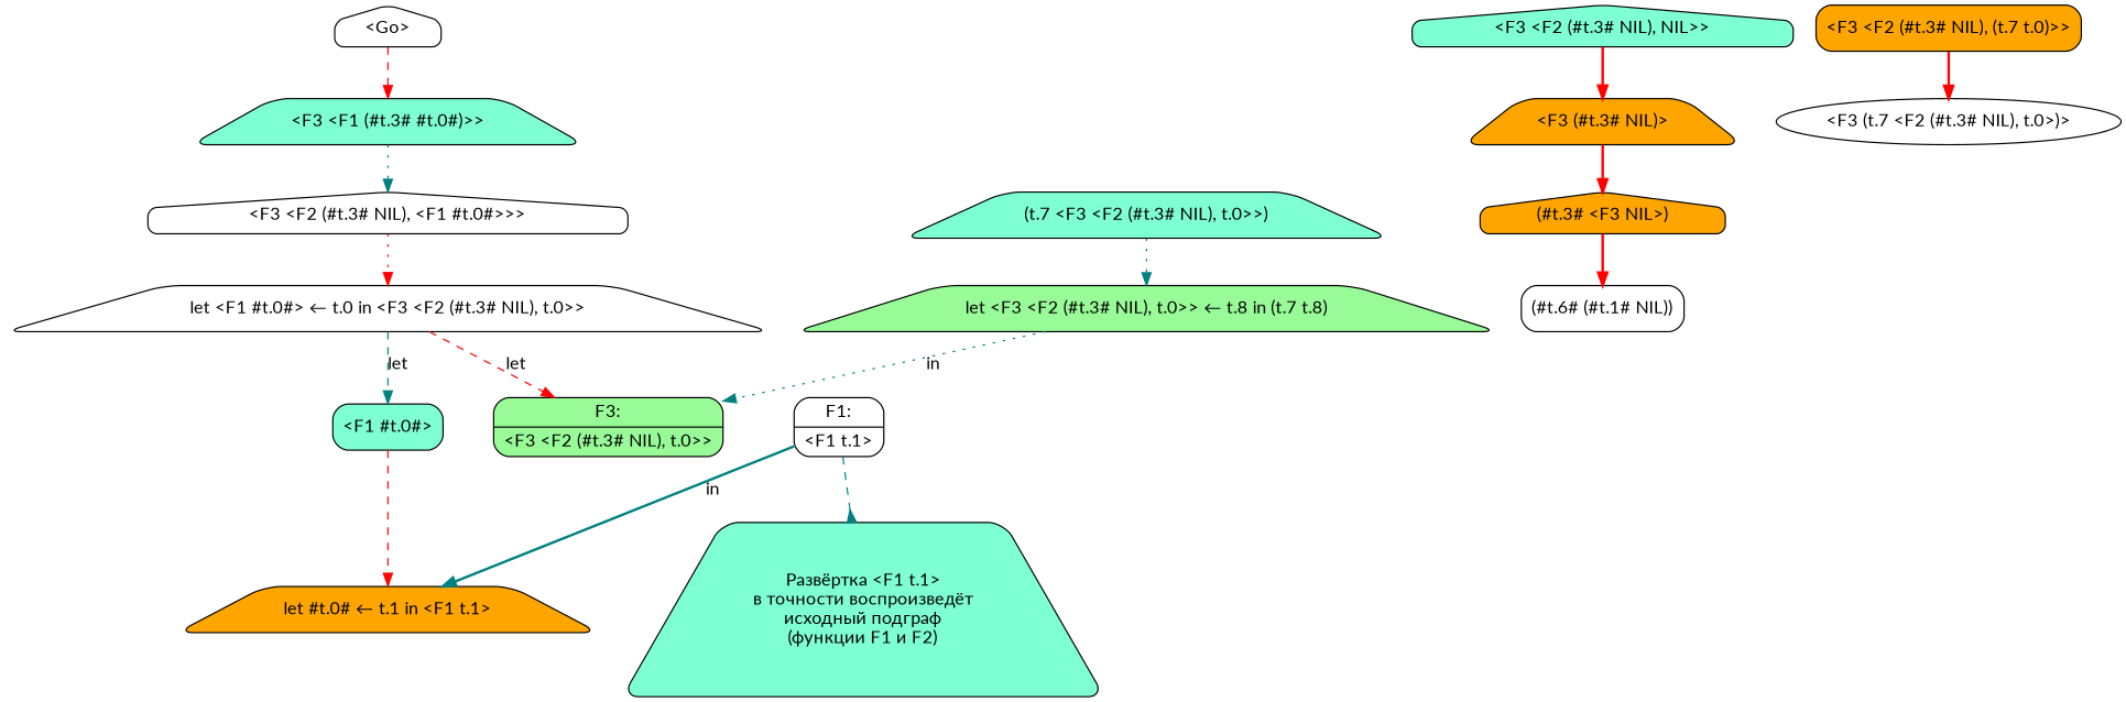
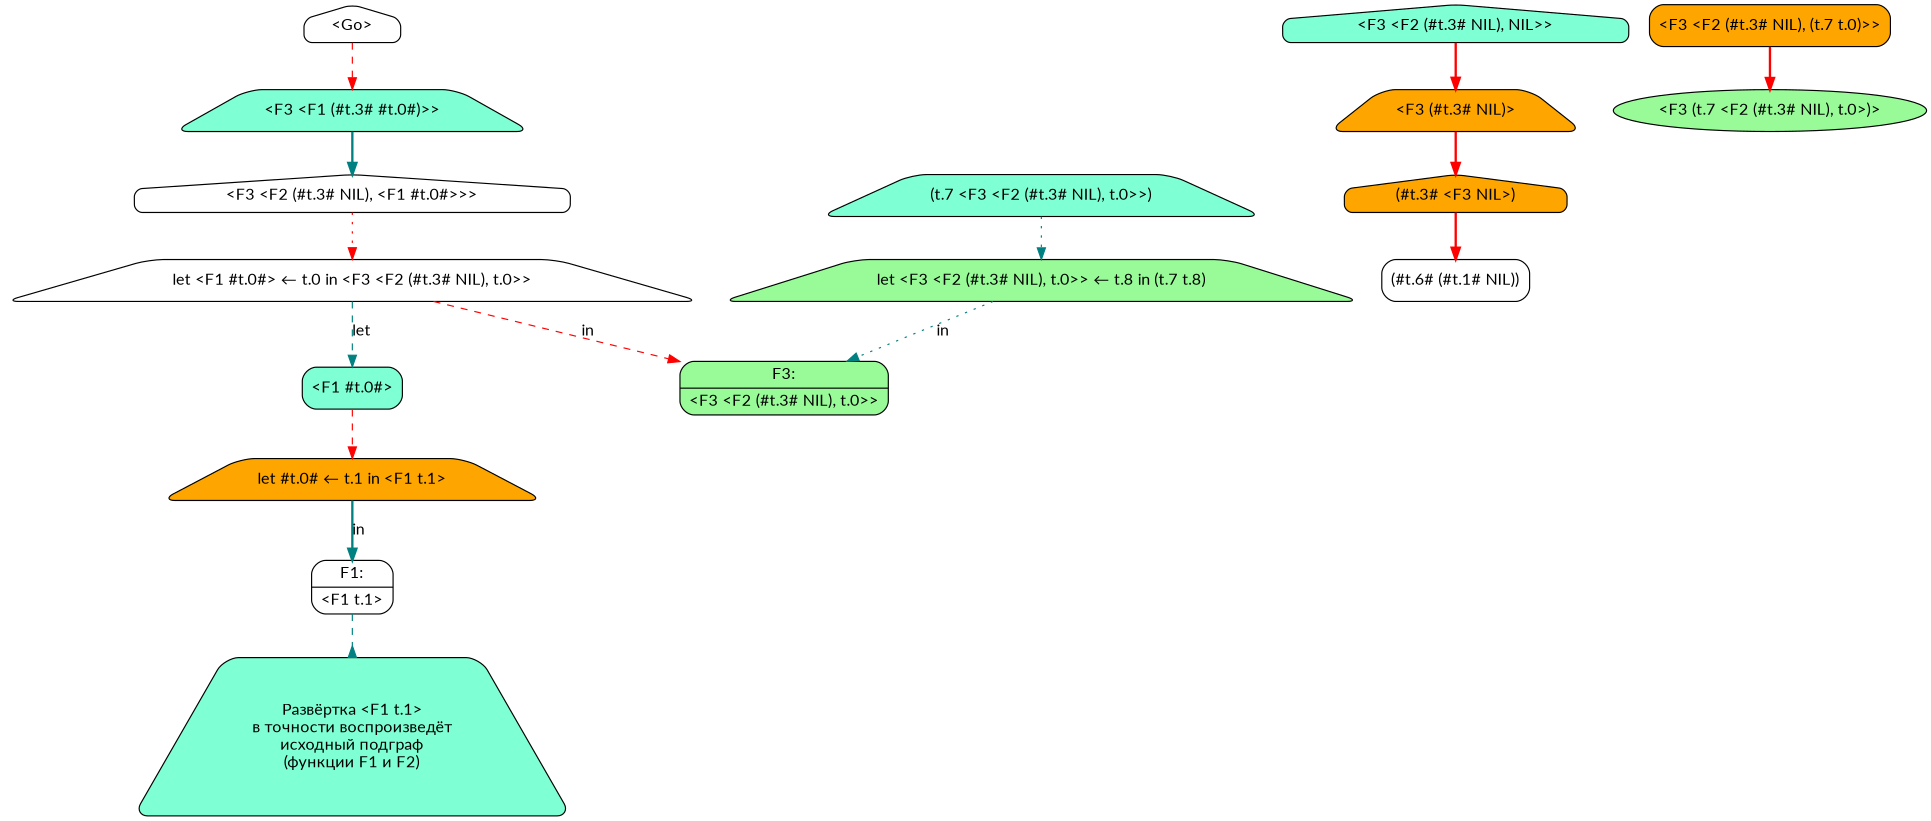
  digraph {
    fontname=Lato
    node [fillcolor=white fontname=Lato shape=trapezium style="rounded,filled"]
    edge [color=red fontname=Lato style=bold]
    n1 [label="<Go>" shape=house]
    n2 [fillcolor=aquamarine label="<F3 <F1 (#t.3# #t.0#)>>"]
    n3 [label="<F3 <F2 (#t.3# NIL), <F1 #t.0#>>>" shape=house]
    n4 [label="let <F1 #t.0#> ← t.0 in <F3 <F2 (#t.3# NIL), t.0>>"]
    n5 [fillcolor=aquamarine label="<F1 #t.0#>" shape=box]
    n6 [fillcolor=palegreen label="{F3:|\<F3 \<F2 (#t.3# NIL), t.0\>\>}" shape=record]
    n7 [fillcolor=orange label="let #t.0# ← t.1 in <F1 t.1>"]
    n8 [label="{F1:|\<F1 t.1\>}" shape=record]
    n9 [fillcolor=aquamarine label="Развёртка <F1 t.1>\nв точности воспроизведёт\nисходный подграф\n(функции F1 и F2)"]
    n10 [fillcolor=aquamarine label="<F3 <F2 (#t.3# NIL), NIL>>" shape=house]
    n11 [fillcolor=orange label="<F3 (#t.3# NIL)>"]
    n12 [fillcolor=orange label="<F3 <F2 (#t.3# NIL), (t.7 t.0)>>" shape=box]
-   n13 [label="<F3 (t.7 <F2 (#t.3# NIL), t.0>)>" shape=ellipse]
+   n13 [fillcolor=palegreen label="<F3 (t.7 <F2 (#t.3# NIL), t.0>)>" shape=ellipse]
    n14 [fillcolor=orange label="(#t.3# <F3 NIL>)" shape=house]
    n15 [label="(#t.6# (#t.1# NIL))" shape=box]
    n16 [fillcolor=aquamarine label="(t.7 <F3 <F2 (#t.3# NIL), t.0>>)"]
    n17 [fillcolor=palegreen label="let <F3 <F2 (#t.3# NIL), t.0>> ← t.8 in (t.7 t.8)"]
    n1 -> n2 [style=dashed]
-   n2 -> n3 [color=teal style=dotted]
+   n2 -> n3 [color=teal]
    n3 -> n4 [style=dotted]
    n4 -> n5 [color=teal label=let style=dashed]
-   n4 -> n6 [label=let style=dashed]
+   n4 -> n6 [label=in style=dashed]
    n5 -> n7 [style=dashed]
-   n8 -> n7 [color=teal label=in]
+   n7 -> n8 [color=teal label=in]
    n8 -> n9 [arrowhead=inv color=teal style=dashed]
    n10 -> n11
    n11 -> n14
    n12 -> n13
    n14 -> n15
    n16 -> n17 [color=teal style=dotted]
    n17 -> n6 [color=teal label=in style=dotted]
  }
